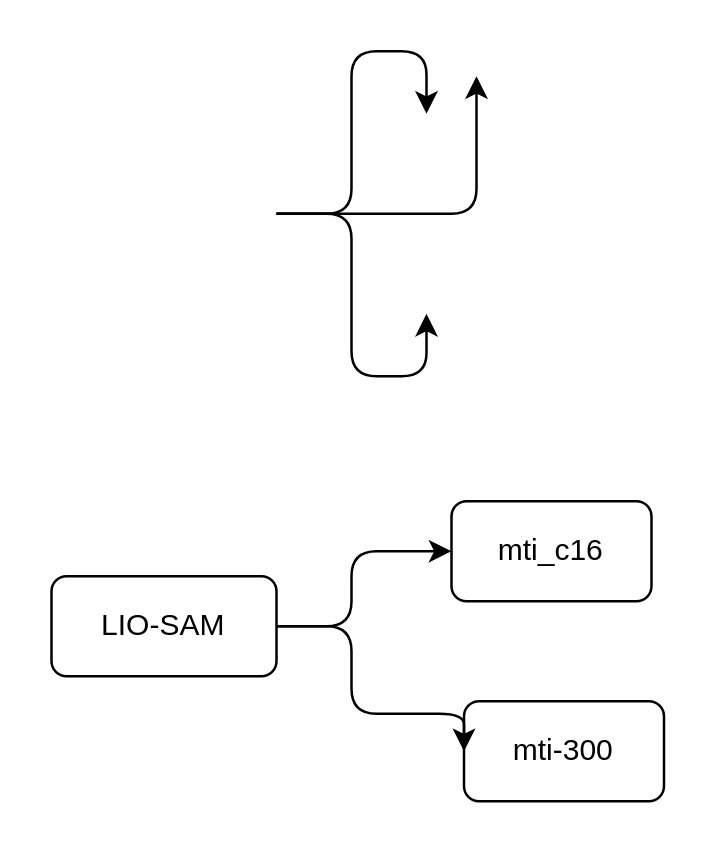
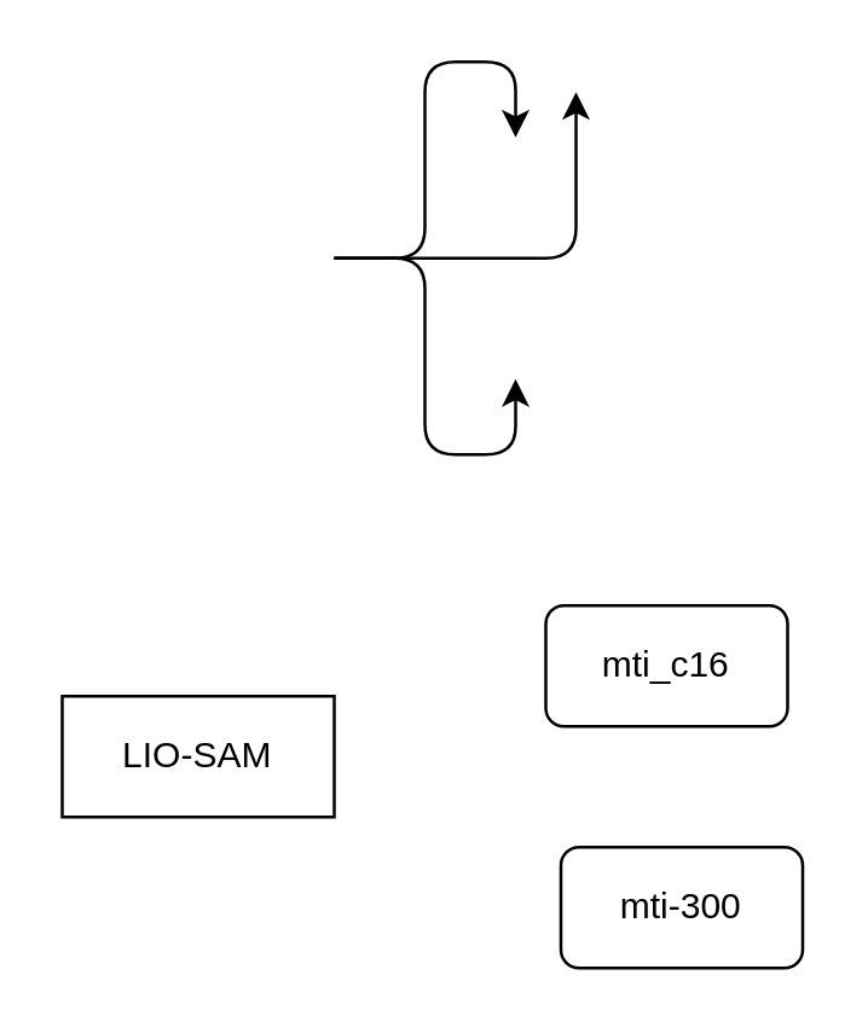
  <mxCell id="0" />
  <mxCell id="1" parent="0" />
  <mxCell id="2" value="" style="edgeStyle=orthogonalEdgeStyle;rounded=1;orthogonalLoop=1;jettySize=auto;html=1;" parent="1" edge="1"><mxGeometry relative="1" as="geometry"><Array as="points"><mxPoint x="140" y="85" /><mxPoint x="140" y="20" /></Array><mxPoint x="170" y="45" as="targetPoint" /><mxPoint x="110" y="85" as="sourcePoint" /></mxGeometry></mxCell>
  <mxCell id="3" value="" style="edgeStyle=orthogonalEdgeStyle;rounded=1;orthogonalLoop=1;jettySize=auto;html=1;" parent="1" edge="1"><mxGeometry relative="1" as="geometry"><mxPoint x="110" y="85" as="sourcePoint" /><mxPoint x="170" y="125.034" as="targetPoint" /><Array as="points"><mxPoint x="140" y="85" /><mxPoint x="140" y="150" /></Array></mxGeometry></mxCell>
- <mxCell id="4" value="LIO-SAM" style="rounded=1;whiteSpace=wrap;html=1;" parent="1" vertex="1"><mxGeometry x="20" y="230" width="90" height="40" as="geometry" /></mxCell>
+ <mxCell id="4" value="LIO-SAM" style="whiteSpace=wrap;html=1;rounded=0;" parent="1" vertex="1"><mxGeometry x="20" y="230" width="90" height="40" as="geometry" /></mxCell>
  <mxCell id="5" value="mti_c16" style="rounded=1;whiteSpace=wrap;html=1;" parent="1" vertex="1"><mxGeometry x="180" y="200" width="80" height="40" as="geometry" /></mxCell>
  <mxCell id="6" value="mti-300" style="rounded=1;whiteSpace=wrap;html=1;" parent="1" vertex="1"><mxGeometry x="185" y="280" width="80" height="40" as="geometry" /></mxCell>
- <mxCell id="7" value="" style="edgeStyle=orthogonalEdgeStyle;rounded=1;orthogonalLoop=1;jettySize=auto;html=1;entryX=0;entryY=0.5;entryDx=0;entryDy=0;exitX=1;exitY=0.5;exitDx=0;exitDy=0;" parent="1" source="4" target="6" edge="1"><mxGeometry relative="1" as="geometry"><mxPoint x="120" y="70.029" as="sourcePoint" /><mxPoint x="190" y="110.029" as="targetPoint" /><Array as="points"><mxPoint x="140" y="250" /><mxPoint x="140" y="285" /></Array></mxGeometry></mxCell>
- <mxCell id="8" value="" style="edgeStyle=orthogonalEdgeStyle;rounded=1;orthogonalLoop=1;jettySize=auto;html=1;entryX=0;entryY=0.5;entryDx=0;entryDy=0;exitX=1;exitY=0.5;exitDx=0;exitDy=0;" parent="1" source="4" target="5" edge="1"><mxGeometry relative="1" as="geometry"><mxPoint x="120" y="255" as="sourcePoint" /><mxPoint x="180" y="295" as="targetPoint" /><Array as="points"><mxPoint x="140" y="250" /><mxPoint x="140" y="220" /></Array></mxGeometry></mxCell>
  <mxCell id="9" value="" style="edgeStyle=orthogonalEdgeStyle;rounded=1;orthogonalLoop=1;jettySize=auto;html=1;" parent="1" edge="1"><mxGeometry relative="1" as="geometry"><Array as="points"><mxPoint x="130" y="85" /><mxPoint x="130" y="85" /></Array><mxPoint x="110" y="85" as="sourcePoint" /><mxPoint x="190" y="30" as="targetPoint" /></mxGeometry></mxCell>
